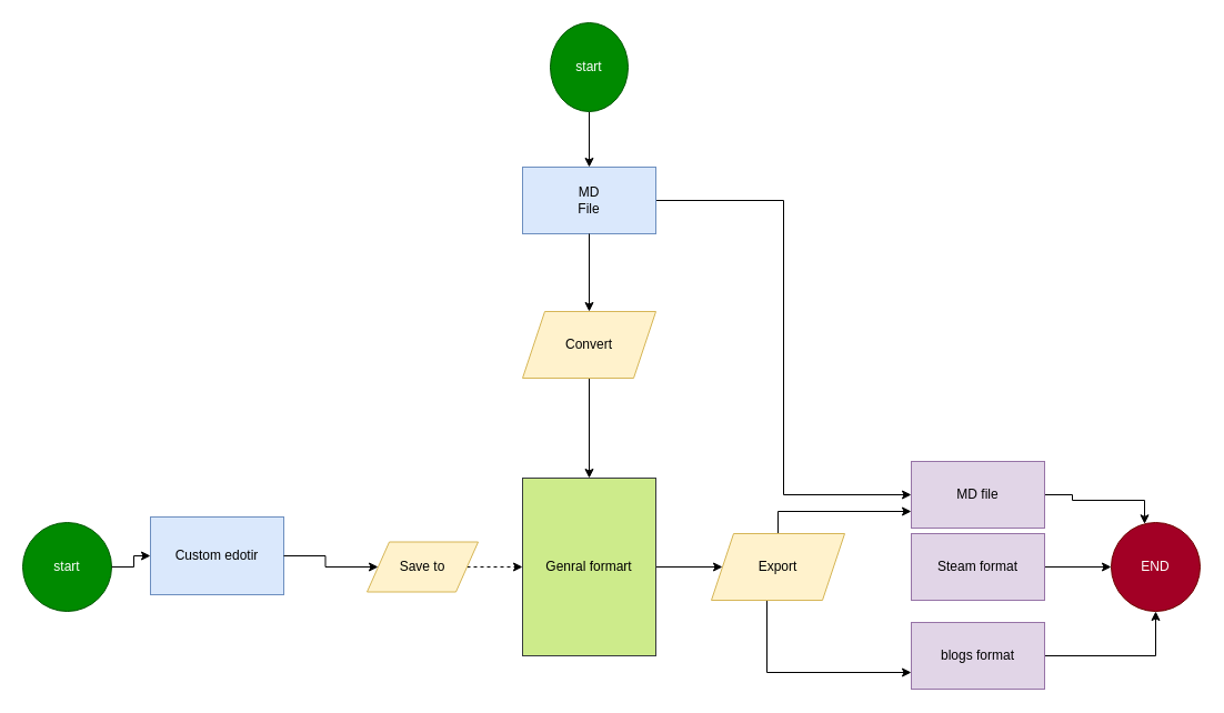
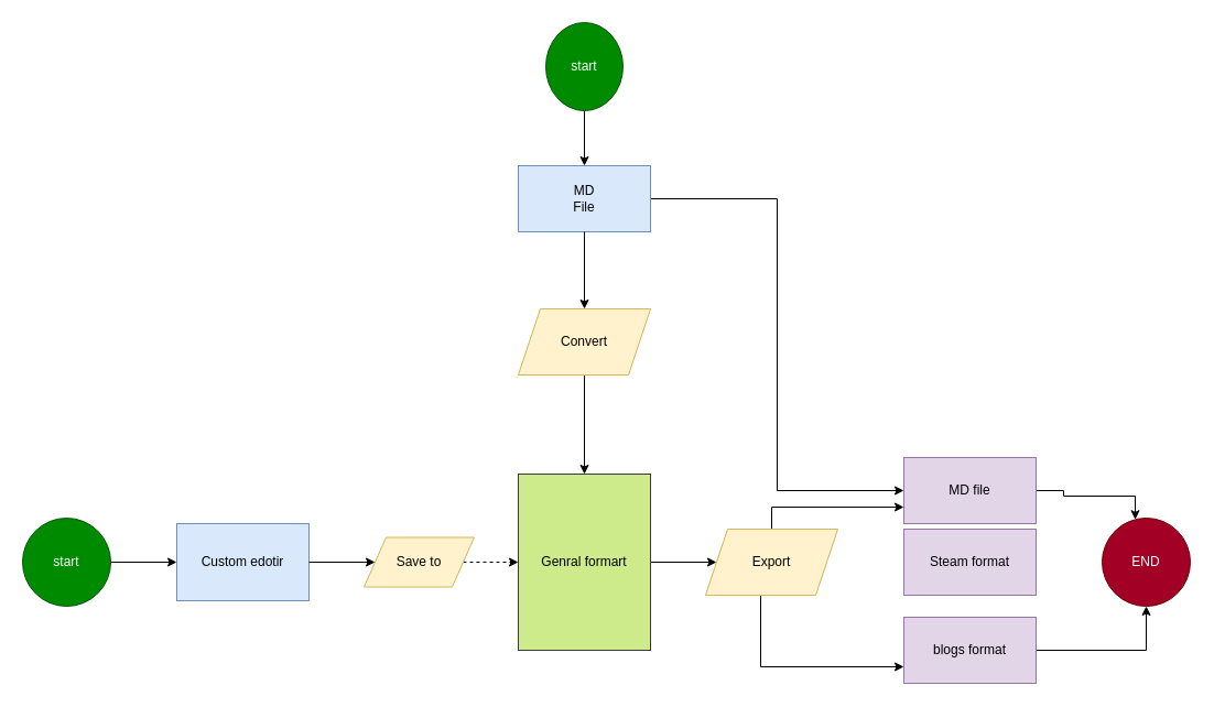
  <mxCell id="0" />
  <mxCell id="1" parent="0" />
  <mxCell id="2" style="edgeStyle=orthogonalEdgeStyle;rounded=0;orthogonalLoop=1;jettySize=auto;html=1;dashed=1;" edge="1" parent="1" source="17" target="5"><mxGeometry relative="1" as="geometry"><mxPoint x="410" y="410" as="targetPoint" /></mxGeometry></mxCell>
  <mxCell id="3" value="start" style="ellipse;whiteSpace=wrap;html=1;fillColor=#008a00;strokeColor=#005700;fontColor=#ffffff;" vertex="1" parent="1"><mxGeometry x="20" y="470" width="80" height="80" as="geometry" /></mxCell>
  <mxCell id="4" style="edgeStyle=orthogonalEdgeStyle;rounded=0;orthogonalLoop=1;jettySize=auto;html=1;" edge="1" parent="1" source="5" target="13"><mxGeometry relative="1" as="geometry"><mxPoint x="650" y="510" as="targetPoint" /></mxGeometry></mxCell>
  <mxCell id="5" value="Genral formart" style="rounded=0;whiteSpace=wrap;html=1;fillColor=#cdeb8b;strokeColor=#36393d;" vertex="1" parent="1"><mxGeometry x="470" y="430" width="120" height="160" as="geometry" /></mxCell>
  <mxCell id="6" style="edgeStyle=orthogonalEdgeStyle;rounded=0;orthogonalLoop=1;jettySize=auto;html=1;" edge="1" parent="1" source="10" target="5"><mxGeometry relative="1" as="geometry" /></mxCell>
  <mxCell id="7" style="edgeStyle=orthogonalEdgeStyle;rounded=0;orthogonalLoop=1;jettySize=auto;html=1;entryX=0;entryY=0.5;entryDx=0;entryDy=0;" edge="1" parent="1" source="8" target="23"><mxGeometry relative="1" as="geometry" /></mxCell>
  <mxCell id="8" value="MD&lt;br&gt;File" style="rounded=0;whiteSpace=wrap;html=1;fillColor=#dae8fc;strokeColor=#6c8ebf;" vertex="1" parent="1"><mxGeometry x="470" y="150" width="120" height="60" as="geometry" /></mxCell>
  <mxCell id="9" value="" style="edgeStyle=orthogonalEdgeStyle;rounded=0;orthogonalLoop=1;jettySize=auto;html=1;" edge="1" parent="1" source="8" target="10"><mxGeometry relative="1" as="geometry"><mxPoint x="520" y="180" as="sourcePoint" /><mxPoint x="530" y="430" as="targetPoint" /></mxGeometry></mxCell>
  <mxCell id="10" value="Convert" style="shape=parallelogram;perimeter=parallelogramPerimeter;whiteSpace=wrap;html=1;fixedSize=1;fillColor=#fff2cc;strokeColor=#d6b656;" vertex="1" parent="1"><mxGeometry x="470" y="280" width="120" height="60" as="geometry" /></mxCell>
  <mxCell id="11" style="edgeStyle=orthogonalEdgeStyle;rounded=0;orthogonalLoop=1;jettySize=auto;html=1;entryX=0;entryY=0.75;entryDx=0;entryDy=0;" edge="1" parent="1" source="13" target="21"><mxGeometry relative="1" as="geometry"><Array as="points"><mxPoint x="690" y="605" /></Array></mxGeometry></mxCell>
  <mxCell id="12" style="edgeStyle=orthogonalEdgeStyle;rounded=0;orthogonalLoop=1;jettySize=auto;html=1;entryX=0;entryY=0.75;entryDx=0;entryDy=0;" edge="1" parent="1" source="13" target="23"><mxGeometry relative="1" as="geometry"><Array as="points"><mxPoint x="700" y="460" /></Array></mxGeometry></mxCell>
  <mxCell id="13" value="Export" style="shape=parallelogram;perimeter=parallelogramPerimeter;whiteSpace=wrap;html=1;fixedSize=1;fillColor=#fff2cc;strokeColor=#d6b656;" vertex="1" parent="1"><mxGeometry x="640" y="480" width="120" height="60" as="geometry" /></mxCell>
  <mxCell id="14" value="" style="edgeStyle=orthogonalEdgeStyle;rounded=0;orthogonalLoop=1;jettySize=auto;html=1;" edge="1" parent="1" source="3" target="15"><mxGeometry relative="1" as="geometry"><mxPoint x="470" y="510" as="targetPoint" /><mxPoint x="100" y="510" as="sourcePoint" /></mxGeometry></mxCell>
- <mxCell id="15" value="Custom edotir" style="rounded=0;whiteSpace=wrap;html=1;fillColor=#dae8fc;strokeColor=#6c8ebf;" vertex="1" parent="1"><mxGeometry x="135" y="465" width="120" height="70" as="geometry" /></mxCell>
+ <mxCell id="15" value="Custom edotir" style="rounded=0;whiteSpace=wrap;html=1;fillColor=#dae8fc;strokeColor=#6c8ebf;" vertex="1" parent="1"><mxGeometry x="160" y="475" width="120" height="70" as="geometry" /></mxCell>
  <mxCell id="16" value="" style="edgeStyle=orthogonalEdgeStyle;rounded=0;orthogonalLoop=1;jettySize=auto;html=1;" edge="1" parent="1" source="15" target="17"><mxGeometry relative="1" as="geometry"><mxPoint x="470" y="510" as="targetPoint" /><mxPoint x="320" y="510" as="sourcePoint" /></mxGeometry></mxCell>
  <mxCell id="17" value="Save to" style="shape=parallelogram;perimeter=parallelogramPerimeter;whiteSpace=wrap;html=1;fixedSize=1;fillColor=#fff2cc;strokeColor=#d6b656;" vertex="1" parent="1"><mxGeometry x="330" y="487.5" width="100" height="45" as="geometry" /></mxCell>
- <mxCell id="18" style="edgeStyle=orthogonalEdgeStyle;rounded=0;orthogonalLoop=1;jettySize=auto;html=1;" edge="1" parent="1" source="19" target="26"><mxGeometry relative="1" as="geometry" /></mxCell>
  <mxCell id="19" value="Steam format" style="rounded=0;whiteSpace=wrap;html=1;fillColor=#e1d5e7;strokeColor=#9673a6;" vertex="1" parent="1"><mxGeometry x="820" y="480" width="120" height="60" as="geometry" /></mxCell>
  <mxCell id="20" style="edgeStyle=orthogonalEdgeStyle;rounded=0;orthogonalLoop=1;jettySize=auto;html=1;entryX=0.5;entryY=1;entryDx=0;entryDy=0;" edge="1" parent="1" source="21" target="26"><mxGeometry relative="1" as="geometry" /></mxCell>
  <mxCell id="21" value="blogs format" style="rounded=0;whiteSpace=wrap;html=1;fillColor=#e1d5e7;strokeColor=#9673a6;" vertex="1" parent="1"><mxGeometry x="820" y="560" width="120" height="60" as="geometry" /></mxCell>
  <mxCell id="22" style="edgeStyle=orthogonalEdgeStyle;rounded=0;orthogonalLoop=1;jettySize=auto;html=1;" edge="1" parent="1" source="23" target="26"><mxGeometry relative="1" as="geometry"><Array as="points"><mxPoint x="965" y="445" /><mxPoint x="965" y="450" /><mxPoint x="1030" y="450" /></Array></mxGeometry></mxCell>
  <mxCell id="23" value="MD file" style="rounded=0;whiteSpace=wrap;html=1;fillColor=#e1d5e7;strokeColor=#9673a6;" vertex="1" parent="1"><mxGeometry x="820" y="415" width="120" height="60" as="geometry" /></mxCell>
  <mxCell id="24" style="edgeStyle=orthogonalEdgeStyle;rounded=0;orthogonalLoop=1;jettySize=auto;html=1;" edge="1" parent="1" source="25" target="8"><mxGeometry relative="1" as="geometry" /></mxCell>
  <mxCell id="25" value="start" style="ellipse;whiteSpace=wrap;html=1;fillColor=#008a00;strokeColor=#005700;fontColor=#ffffff;" vertex="1" parent="1"><mxGeometry x="495" y="20" width="70" height="80" as="geometry" /></mxCell>
  <mxCell id="26" value="END" style="ellipse;whiteSpace=wrap;html=1;fillColor=#a20025;fontColor=#ffffff;strokeColor=#6F0000;" vertex="1" parent="1"><mxGeometry x="1000" y="470" width="80" height="80" as="geometry" /></mxCell>
